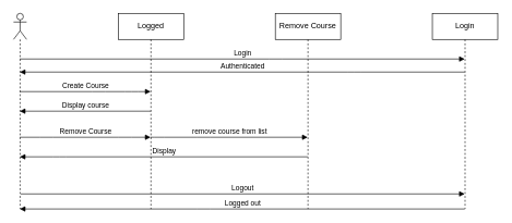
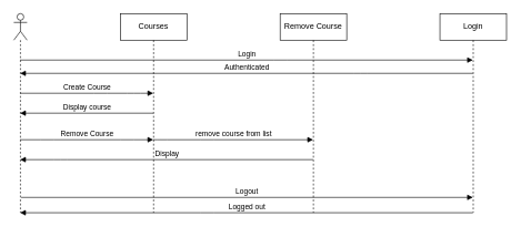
  <mxCell id="0" />
  <mxCell id="1" parent="0" />
  <mxCell id="2" value="" style="shape=umlLifeline;participant=umlActor;perimeter=lifelinePerimeter;whiteSpace=wrap;html=1;container=1;collapsible=0;recursiveResize=0;verticalAlign=top;spacingTop=36;labelBackgroundColor=#ffffff;outlineConnect=0;" vertex="1" parent="1"><mxGeometry x="20" y="20" width="20" height="300" as="geometry" /></mxCell>
- <mxCell id="3" value="Logged" style="shape=umlLifeline;perimeter=lifelinePerimeter;whiteSpace=wrap;html=1;container=1;collapsible=0;recursiveResize=0;outlineConnect=0;" vertex="1" parent="1"><mxGeometry x="180" y="20" width="100" height="300" as="geometry" /></mxCell>
+ <mxCell id="3" value="Courses" style="shape=umlLifeline;perimeter=lifelinePerimeter;whiteSpace=wrap;html=1;container=1;collapsible=0;recursiveResize=0;outlineConnect=0;" vertex="1" parent="1"><mxGeometry x="180" y="20" width="100" height="300" as="geometry" /></mxCell>
  <mxCell id="4" value="Login" style="shape=umlLifeline;perimeter=lifelinePerimeter;whiteSpace=wrap;html=1;container=1;collapsible=0;recursiveResize=0;outlineConnect=0;" vertex="1" parent="1"><mxGeometry x="660" y="20" width="100" height="300" as="geometry" /></mxCell>
  <mxCell id="5" value="Remove Course" style="shape=umlLifeline;perimeter=lifelinePerimeter;whiteSpace=wrap;html=1;container=1;collapsible=0;recursiveResize=0;outlineConnect=0;" vertex="1" parent="1"><mxGeometry x="420" y="20" width="100" height="300" as="geometry" /></mxCell>
  <mxCell id="6" value="Logout&lt;br&gt;" style="html=1;verticalAlign=bottom;endArrow=block;exitX=0.55;exitY=0.923;exitDx=0;exitDy=0;exitPerimeter=0;" edge="1" parent="1" source="2" target="4"><mxGeometry width="80" relative="1" as="geometry"><mxPoint x="20" y="340" as="sourcePoint" /><mxPoint x="100" y="340" as="targetPoint" /></mxGeometry></mxCell>
  <mxCell id="7" value="Logged out&lt;br&gt;" style="html=1;verticalAlign=bottom;endArrow=block;" edge="1" parent="1" source="4" target="2"><mxGeometry width="80" relative="1" as="geometry"><mxPoint x="20" y="340" as="sourcePoint" /><mxPoint x="100" y="340" as="targetPoint" /><Array as="points"><mxPoint x="310" y="320" /></Array></mxGeometry></mxCell>
  <mxCell id="8" value="Create Course" style="html=1;verticalAlign=bottom;endArrow=block;" edge="1" parent="1" source="2" target="3"><mxGeometry width="80" relative="1" as="geometry"><mxPoint x="20" y="350" as="sourcePoint" /><mxPoint x="100" y="350" as="targetPoint" /><Array as="points"><mxPoint x="150" y="140" /><mxPoint x="200" y="140" /></Array></mxGeometry></mxCell>
  <mxCell id="9" value="Display course&lt;br&gt;" style="html=1;verticalAlign=bottom;endArrow=block;" edge="1" parent="1" source="3" target="2"><mxGeometry width="80" relative="1" as="geometry"><mxPoint x="20" y="350" as="sourcePoint" /><mxPoint x="100" y="350" as="targetPoint" /><Array as="points"><mxPoint x="230" y="170" /></Array></mxGeometry></mxCell>
  <mxCell id="10" value="Remove Course&lt;br&gt;" style="html=1;verticalAlign=bottom;endArrow=block;" edge="1" parent="1" source="2" target="3"><mxGeometry width="80" relative="1" as="geometry"><mxPoint x="20" y="350" as="sourcePoint" /><mxPoint x="100" y="350" as="targetPoint" /><Array as="points"><mxPoint x="70" y="210" /><mxPoint x="190" y="210" /></Array></mxGeometry></mxCell>
  <mxCell id="11" value="remove course from list&lt;br&gt;" style="html=1;verticalAlign=bottom;endArrow=block;" edge="1" parent="1" source="3" target="5"><mxGeometry width="80" relative="1" as="geometry"><mxPoint x="20" y="350" as="sourcePoint" /><mxPoint x="100" y="350" as="targetPoint" /><Array as="points"><mxPoint x="240" y="210" /><mxPoint x="310" y="210" /></Array></mxGeometry></mxCell>
  <mxCell id="12" value="Display" style="html=1;verticalAlign=bottom;endArrow=block;" edge="1" parent="1" source="5" target="2"><mxGeometry width="80" relative="1" as="geometry"><mxPoint x="20" y="350" as="sourcePoint" /><mxPoint x="100" y="350" as="targetPoint" /><Array as="points"><mxPoint x="90" y="240" /></Array></mxGeometry></mxCell>
  <mxCell id="13" value="Login&lt;br&gt;" style="html=1;verticalAlign=bottom;endArrow=block;" edge="1" parent="1" source="2" target="4"><mxGeometry width="80" relative="1" as="geometry"><mxPoint x="20" y="350" as="sourcePoint" /><mxPoint x="100" y="350" as="targetPoint" /><Array as="points"><mxPoint x="420" y="90" /></Array></mxGeometry></mxCell>
  <mxCell id="14" value="Authenticated" style="html=1;verticalAlign=bottom;endArrow=block;" edge="1" parent="1" source="4" target="2"><mxGeometry width="80" relative="1" as="geometry"><mxPoint x="20" y="350" as="sourcePoint" /><mxPoint x="100" y="350" as="targetPoint" /><Array as="points"><mxPoint x="540" y="110" /></Array></mxGeometry></mxCell>
